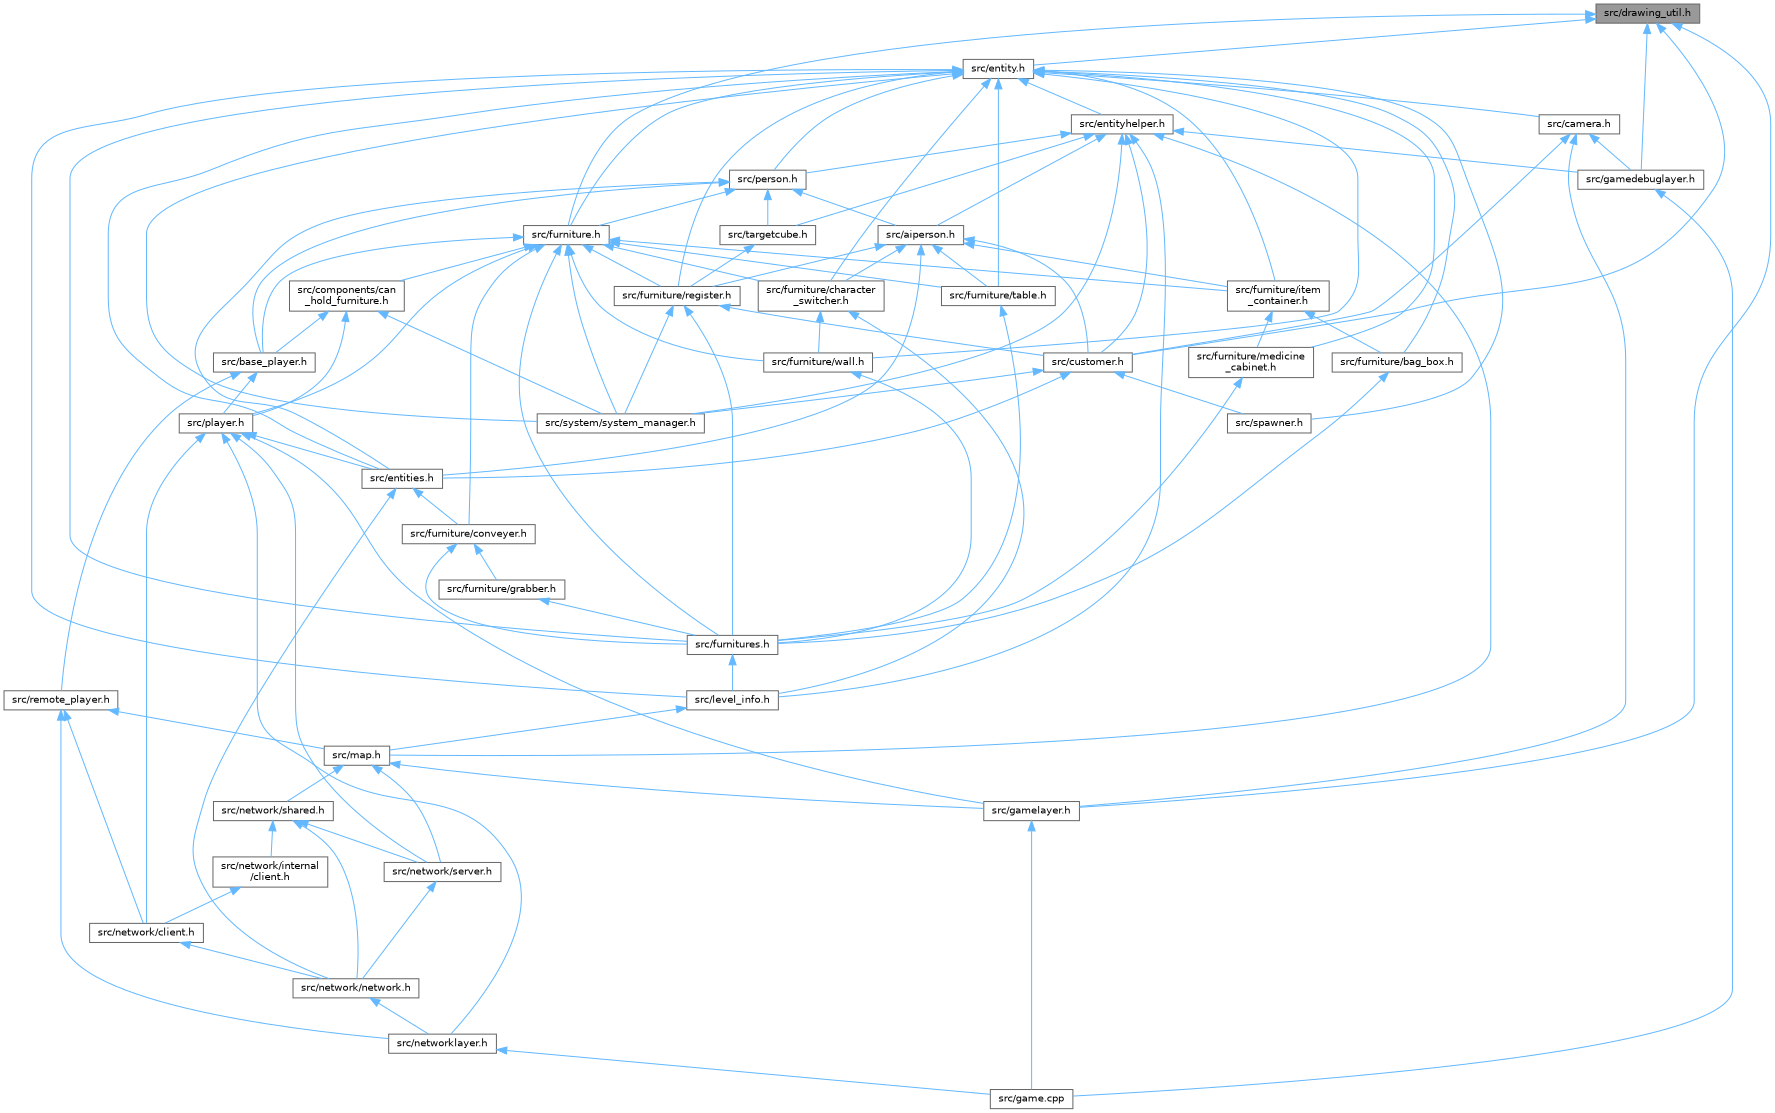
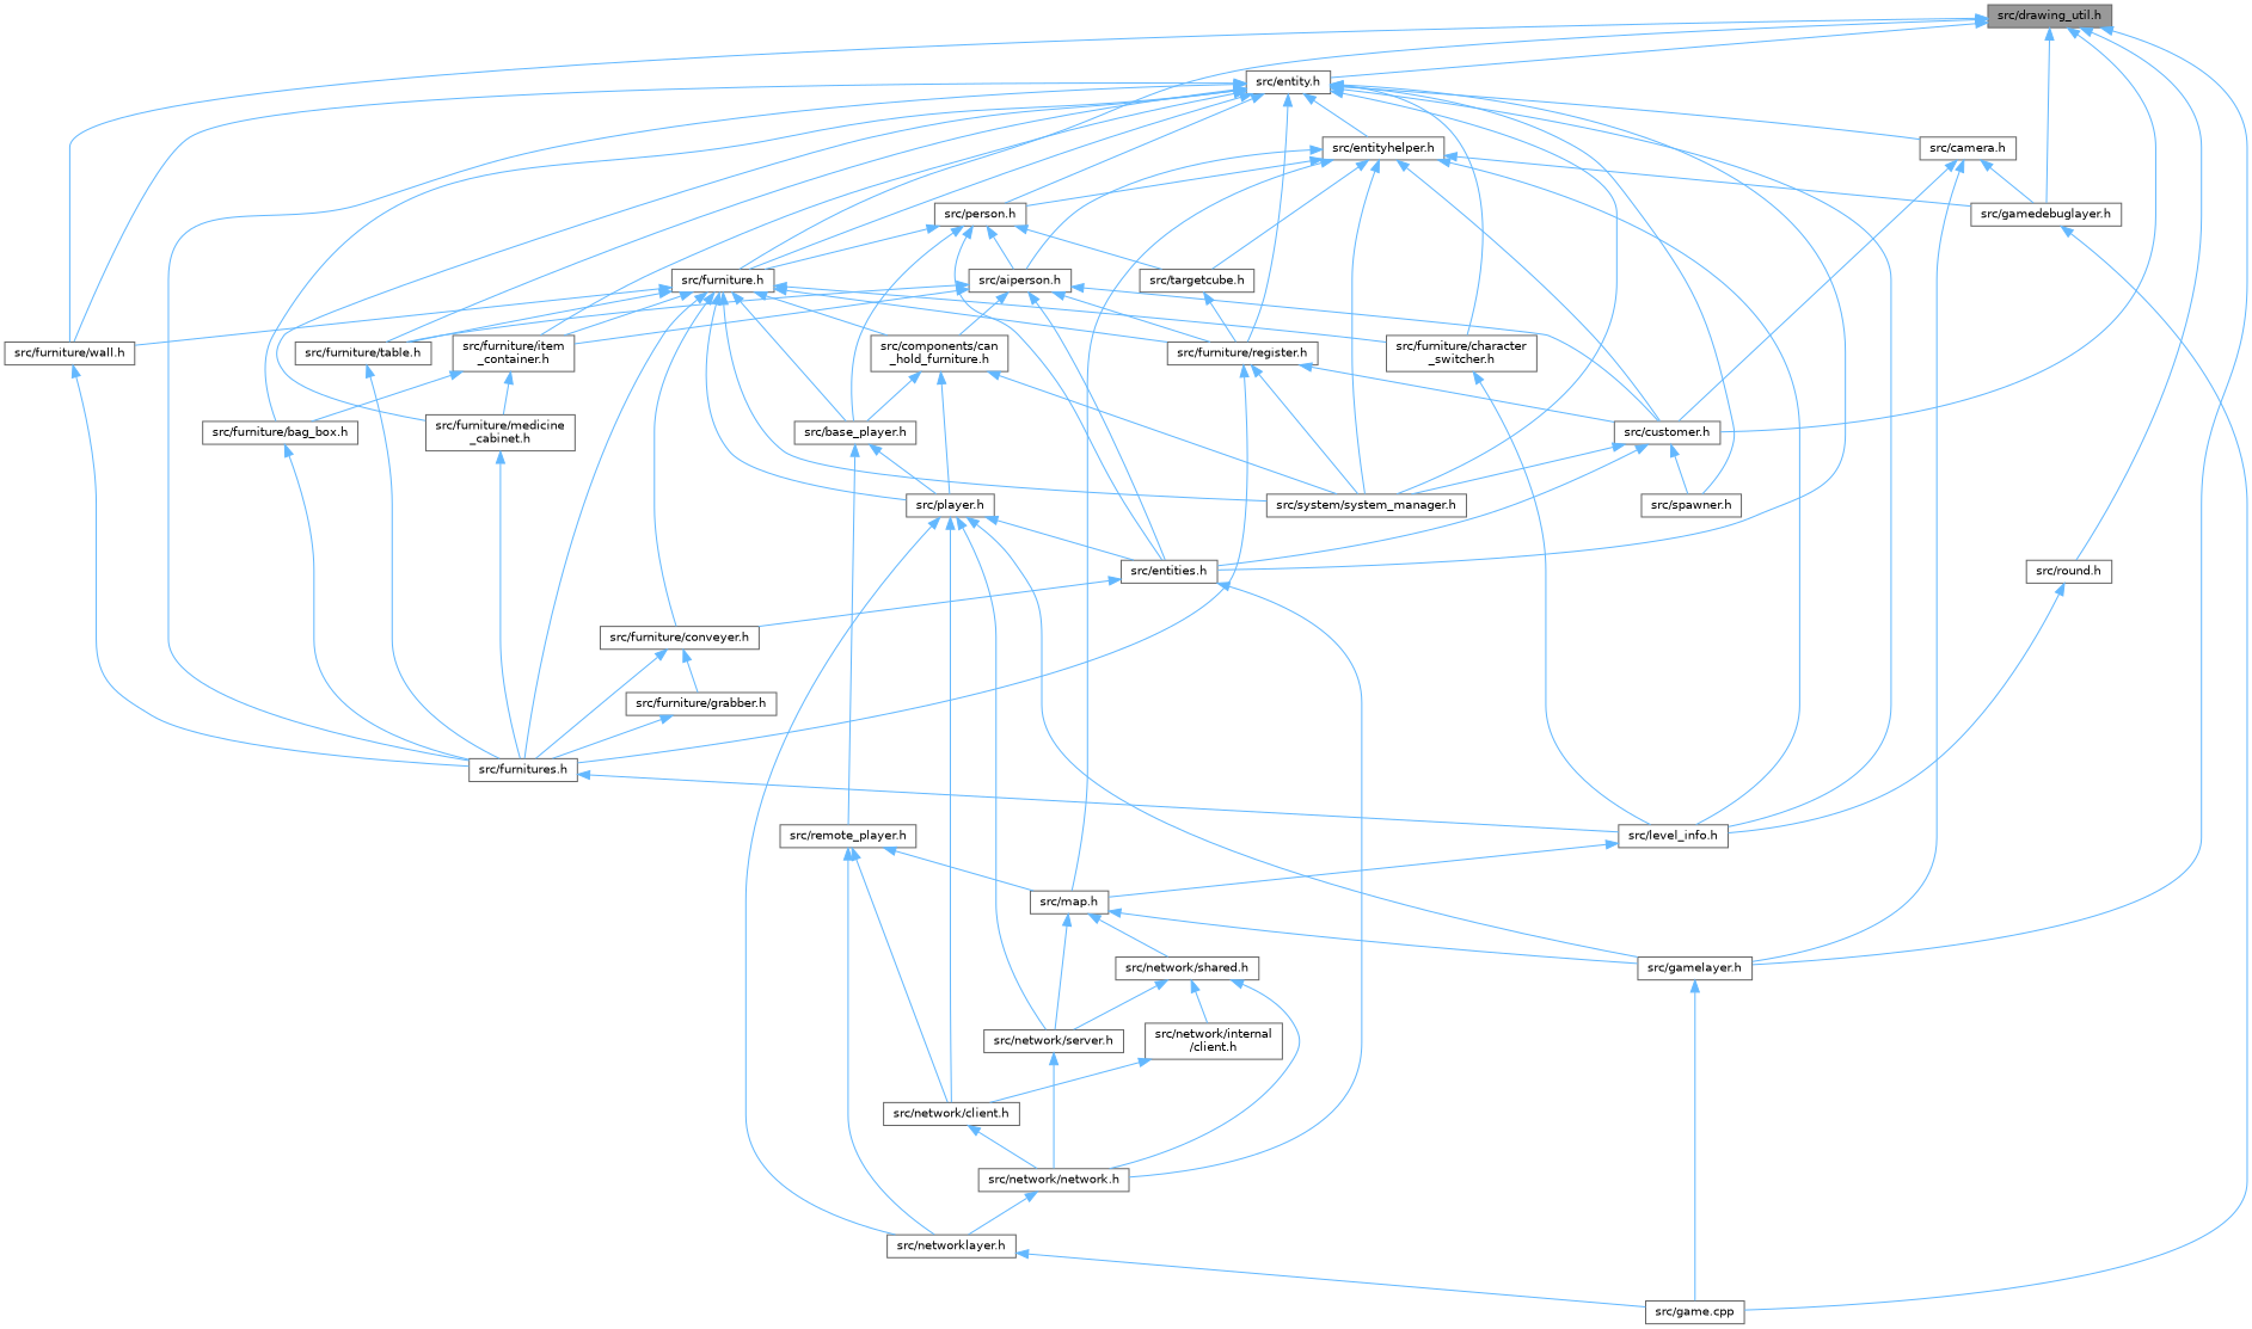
  digraph {
    node [color=grey40 fillcolor=white fontname=Helvetica fontsize=10 shape=box style=filled]
    edge [color=steelblue1 dir=back fontname=Helvetica fontsize=10 labelfontname=Helvetica labelfontsize=10 style=solid]
    n1 [color=gray40 fillcolor=grey60 fontcolor=black height=0.2 label="src/drawing_util.h" width=0.4]
    n2 [height=0.2 label="src/customer.h" width=0.4]
    n3 [height=0.2 label="src/gamelayer.h" width=0.4]
    n4 [height=0.2 label="src/entity.h" width=0.4]
    n5 [height=0.2 label="src/gamedebuglayer.h" width=0.4]
    n6 [height=0.2 label="src/furniture.h" width=0.4]
    n7 [height=0.2 label="src/furniture/wall.h" width=0.4]
+   n8 [height=0.2 label="src/round.h" width=0.4]
    n9 [height=0.2 label="src/entities.h" width=0.4]
    n10 [height=0.2 label="src/spawner.h" width=0.4]
    n11 [height=0.2 label="src/system/system_manager.h" width=0.4]
    n12 [height=0.2 label="src/game.cpp" width=0.4]
    n13 [height=0.2 label="src/furnitures.h" width=0.4]
    n14 [height=0.2 label="src/level_info.h" width=0.4]
    n15 [height=0.2 label="src/camera.h" width=0.4]
    n16 [height=0.2 label="src/entityhelper.h" width=0.4]
    n17 [height=0.2 label="src/furniture/character\l_switcher.h" width=0.4]
    n18 [height=0.2 label="src/furniture/item\l_container.h" width=0.4]
    n19 [height=0.2 label="src/furniture/bag_box.h" width=0.4]
    n20 [height=0.2 label="src/furniture/medicine\l_cabinet.h" width=0.4]
    n21 [height=0.2 label="src/furniture/register.h" width=0.4]
    n22 [height=0.2 label="src/furniture/table.h" width=0.4]
    n23 [height=0.2 label="src/person.h" width=0.4]
    n24 [height=0.2 label="src/furniture/conveyer.h" width=0.4]
    n25 [height=0.2 label="src/base_player.h" width=0.4]
    n26 [height=0.2 label="src/player.h" width=0.4]
    n27 [height=0.2 label="src/components/can\l_hold_furniture.h" width=0.4]
    n28 [height=0.2 label="src/network/network.h" width=0.4]
    n29 [height=0.2 label="src/furniture/grabber.h" width=0.4]
    n30 [height=0.2 label="src/networklayer.h" width=0.4]
    n31 [height=0.2 label="src/map.h" width=0.4]
    n32 [height=0.2 label="src/network/server.h" width=0.4]
    n33 [height=0.2 label="src/network/shared.h" width=0.4]
    n34 [height=0.2 label="src/network/internal\l/client.h" width=0.4]
    n35 [height=0.2 label="src/network/client.h" width=0.4]
    n36 [height=0.2 label="src/aiperson.h" width=0.4]
    n37 [height=0.2 label="src/targetcube.h" width=0.4]
    n38 [height=0.2 label="src/remote_player.h" width=0.4]
    n1 -> n2
    n1 -> n3
    n1 -> n4
    n1 -> n5
    n1 -> n6
-   n17 -> n7
+   n1 -> n7
+   n1 -> n8
    n2 -> n9
    n2 -> n10
    n2 -> n11
    n3 -> n12
    n4 -> n6
    n4 -> n7
    n4 -> n9
    n4 -> n10
    n4 -> n11
    n4 -> n13
    n4 -> n14
    n4 -> n15
    n4 -> n16
    n4 -> n17
    n4 -> n18
    n4 -> n19
    n4 -> n20
    n4 -> n21
    n4 -> n22
    n4 -> n23
    n5 -> n12
    n6 -> n7
    n6 -> n11
    n6 -> n13
    n6 -> n17
    n6 -> n18
    n6 -> n21
    n6 -> n22
    n6 -> n24
    n6 -> n25
    n6 -> n26
    n6 -> n27
    n7 -> n13
+   n8 -> n14
    n9 -> n24
    n9 -> n28
    n13 -> n14
    n14 -> n31
    n15 -> n2
    n15 -> n3
    n15 -> n5
    n16 -> n2
    n16 -> n5
    n16 -> n11
    n16 -> n14
    n16 -> n23
    n16 -> n31
    n16 -> n36
    n16 -> n37
    n17 -> n14
    n18 -> n19
    n18 -> n20
    n19 -> n13
    n20 -> n13
    n21 -> n2
    n21 -> n11
    n21 -> n13
    n22 -> n13
    n23 -> n6
    n23 -> n9
    n23 -> n25
    n23 -> n36
    n23 -> n37
    n24 -> n13
    n24 -> n29
    n25 -> n26
    n25 -> n38
    n26 -> n3
    n26 -> n9
    n26 -> n30
    n26 -> n32
    n26 -> n35
    n27 -> n11
    n27 -> n25
    n27 -> n26
    n28 -> n30
    n29 -> n13
    n30 -> n12
    n31 -> n3
    n31 -> n32
    n31 -> n33
    n32 -> n28
    n33 -> n28
    n33 -> n32
    n33 -> n34
    n34 -> n35
    n35 -> n28
    n36 -> n2
    n36 -> n9
-   n36 -> n17
+   n36 -> n27
    n36 -> n18
    n36 -> n21
    n36 -> n22
    n37 -> n21
    n38 -> n30
    n38 -> n31
    n38 -> n35
  }
